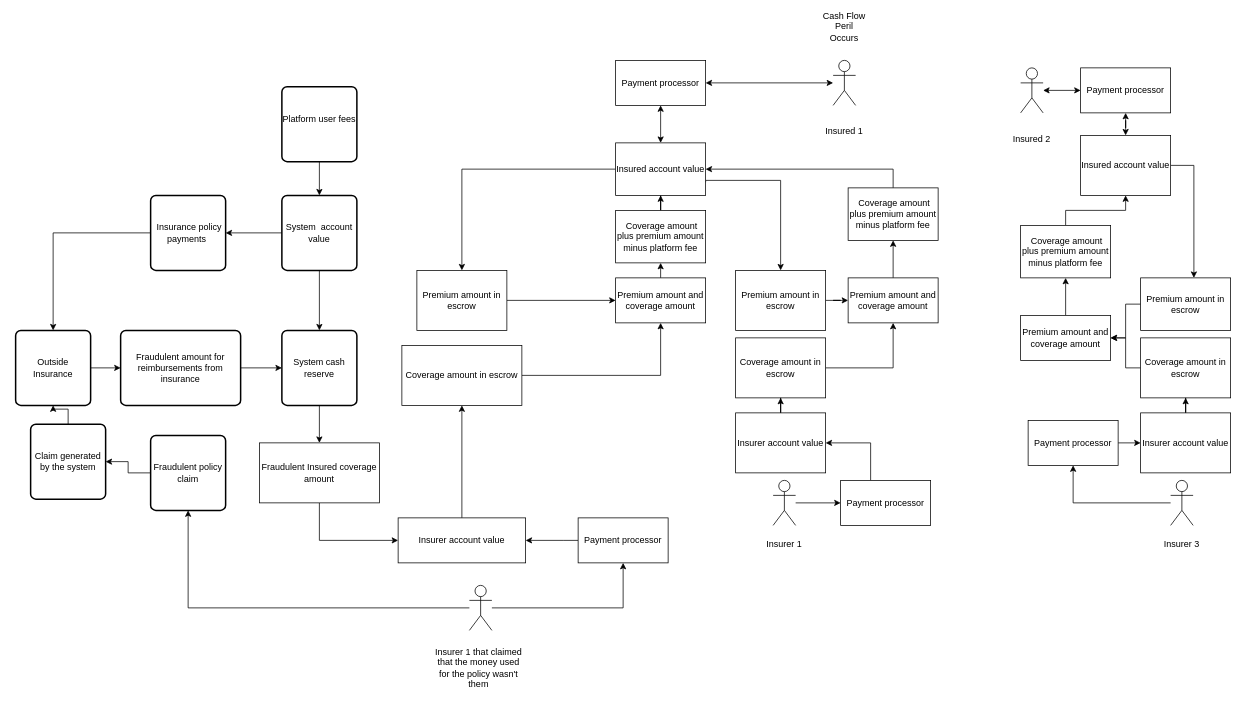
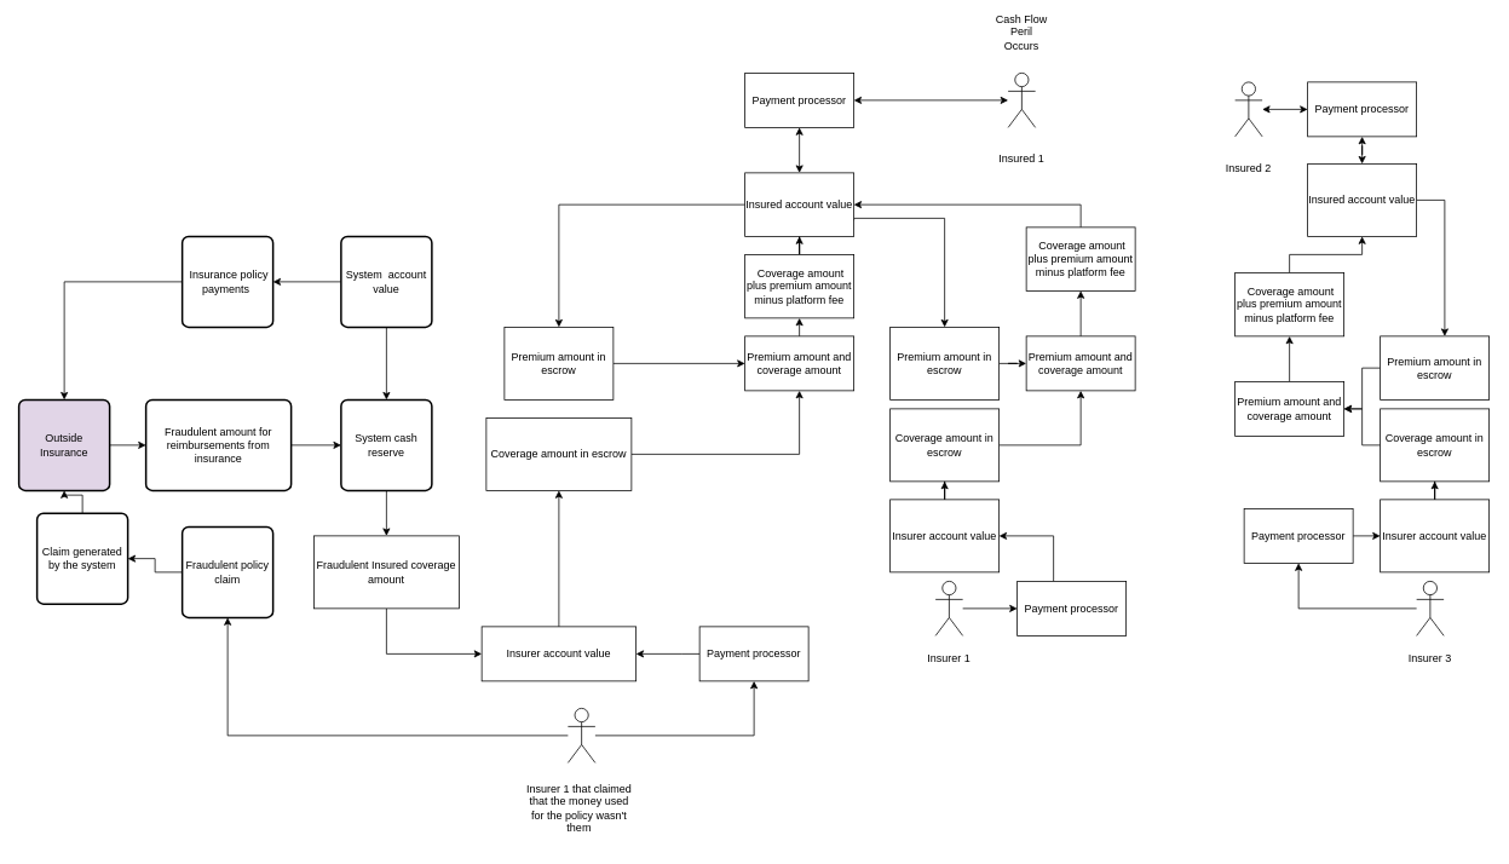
  <mxCell id="0" />
  <mxCell id="1" parent="0" />
  <mxCell id="2" style="edgeStyle=orthogonalEdgeStyle;rounded=0;orthogonalLoop=1;jettySize=auto;html=1;startArrow=classic;startFill=1;entryX=1;entryY=0.5;entryDx=0;entryDy=0;" edge="1" parent="1" source="3" target="60"><mxGeometry relative="1" as="geometry"><mxPoint x="1040" y="120" as="targetPoint" /></mxGeometry></mxCell>
  <mxCell id="3" value="Actor" style="shape=umlActor;verticalLabelPosition=bottom;verticalAlign=top;html=1;outlineConnect=0;noLabel=1;" vertex="1" parent="1"><mxGeometry x="1110" y="80" width="30" height="60" as="geometry" /></mxCell>
  <mxCell id="4" style="edgeStyle=orthogonalEdgeStyle;rounded=0;orthogonalLoop=1;jettySize=auto;html=1;" edge="1" parent="1" source="6" target="62"><mxGeometry relative="1" as="geometry" /></mxCell>
  <mxCell id="5" style="edgeStyle=orthogonalEdgeStyle;rounded=0;orthogonalLoop=1;jettySize=auto;html=1;entryX=0.5;entryY=1;entryDx=0;entryDy=0;" edge="1" parent="1" source="6" target="80"><mxGeometry relative="1" as="geometry" /></mxCell>
  <mxCell id="6" value="Actor" style="shape=umlActor;verticalLabelPosition=bottom;verticalAlign=top;html=1;outlineConnect=0;noLabel=1;" vertex="1" parent="1"><mxGeometry x="625" y="780" width="30" height="60" as="geometry" /></mxCell>
  <mxCell id="7" style="edgeStyle=orthogonalEdgeStyle;rounded=0;orthogonalLoop=1;jettySize=auto;html=1;entryX=0;entryY=0.5;entryDx=0;entryDy=0;" edge="1" parent="1" source="8" target="55"><mxGeometry relative="1" as="geometry" /></mxCell>
  <mxCell id="8" value="Actor" style="shape=umlActor;verticalLabelPosition=bottom;verticalAlign=top;html=1;outlineConnect=0;noLabel=1;" vertex="1" parent="1"><mxGeometry x="1030" y="640" width="30" height="60" as="geometry" /></mxCell>
  <mxCell id="9" style="edgeStyle=orthogonalEdgeStyle;rounded=0;orthogonalLoop=1;jettySize=auto;html=1;entryX=0.5;entryY=1;entryDx=0;entryDy=0;" edge="1" parent="1" source="10" target="57"><mxGeometry relative="1" as="geometry" /></mxCell>
  <mxCell id="10" value="Actor" style="shape=umlActor;verticalLabelPosition=bottom;verticalAlign=top;html=1;outlineConnect=0;noLabel=1;" vertex="1" parent="1"><mxGeometry x="1560" y="640" width="30" height="60" as="geometry" /></mxCell>
  <mxCell id="11" value="Actor" style="shape=umlActor;verticalLabelPosition=bottom;verticalAlign=top;html=1;outlineConnect=0;noLabel=1;" vertex="1" parent="1"><mxGeometry x="1360" y="90" width="30" height="60" as="geometry" /></mxCell>
  <mxCell id="12" style="edgeStyle=orthogonalEdgeStyle;rounded=0;orthogonalLoop=1;jettySize=auto;html=1;entryX=0.5;entryY=1;entryDx=0;entryDy=0;" edge="1" parent="1" source="13" target="15"><mxGeometry relative="1" as="geometry" /></mxCell>
  <mxCell id="13" value="Premium amount and coverage amount" style="rounded=0;whiteSpace=wrap;html=1;" vertex="1" parent="1"><mxGeometry x="1130" y="370" width="120" height="60" as="geometry" /></mxCell>
  <mxCell id="14" style="edgeStyle=orthogonalEdgeStyle;rounded=0;orthogonalLoop=1;jettySize=auto;html=1;entryX=1;entryY=0.5;entryDx=0;entryDy=0;exitX=0.5;exitY=0;exitDx=0;exitDy=0;" edge="1" parent="1" source="15" target="33"><mxGeometry relative="1" as="geometry" /></mxCell>
  <mxCell id="15" value="&amp;nbsp;Coverage amount plus premium amount minus platform fee" style="rounded=0;whiteSpace=wrap;html=1;" vertex="1" parent="1"><mxGeometry x="1130" y="250" width="120" height="70" as="geometry" /></mxCell>
  <mxCell id="16" style="edgeStyle=orthogonalEdgeStyle;rounded=0;orthogonalLoop=1;jettySize=auto;html=1;entryX=0.5;entryY=1;entryDx=0;entryDy=0;" edge="1" parent="1" source="17" target="19"><mxGeometry relative="1" as="geometry" /></mxCell>
  <mxCell id="17" value="Premium amount and coverage amount" style="rounded=0;whiteSpace=wrap;html=1;" vertex="1" parent="1"><mxGeometry x="1360" y="420" width="120" height="60" as="geometry" /></mxCell>
  <mxCell id="18" style="edgeStyle=orthogonalEdgeStyle;rounded=0;orthogonalLoop=1;jettySize=auto;html=1;entryX=0.5;entryY=1;entryDx=0;entryDy=0;" edge="1" parent="1" source="19" target="44"><mxGeometry relative="1" as="geometry"><mxPoint x="1420" y="270" as="targetPoint" /><Array as="points"><mxPoint x="1420" y="280" /><mxPoint x="1500" y="280" /></Array></mxGeometry></mxCell>
  <mxCell id="19" value="&amp;nbsp;Coverage amount plus premium amount minus platform fee" style="rounded=0;whiteSpace=wrap;html=1;" vertex="1" parent="1"><mxGeometry x="1360" y="300" width="120" height="70" as="geometry" /></mxCell>
  <mxCell id="20" style="edgeStyle=orthogonalEdgeStyle;rounded=0;orthogonalLoop=1;jettySize=auto;html=1;exitX=0.5;exitY=0;exitDx=0;exitDy=0;entryX=0.5;entryY=1;entryDx=0;entryDy=0;" edge="1" parent="1" source="21" target="23"><mxGeometry relative="1" as="geometry" /></mxCell>
  <mxCell id="21" value="Premium amount and coverage amount" style="rounded=0;whiteSpace=wrap;html=1;" vertex="1" parent="1"><mxGeometry x="820" y="370" width="120" height="60" as="geometry" /></mxCell>
  <mxCell id="22" style="edgeStyle=orthogonalEdgeStyle;rounded=0;orthogonalLoop=1;jettySize=auto;html=1;" edge="1" parent="1" source="23" target="33"><mxGeometry relative="1" as="geometry" /></mxCell>
  <mxCell id="23" value="&amp;nbsp;Coverage amount plus premium amount minus platform fee" style="rounded=0;whiteSpace=wrap;html=1;" vertex="1" parent="1"><mxGeometry x="820" y="280" width="120" height="70" as="geometry" /></mxCell>
  <mxCell id="24" value="Insured 2" style="text;html=1;strokeColor=none;fillColor=none;align=center;verticalAlign=middle;whiteSpace=wrap;rounded=0;" vertex="1" parent="1"><mxGeometry x="1345" y="170" width="60" height="30" as="geometry" /></mxCell>
  <mxCell id="25" value="Insurer 1" style="text;html=1;strokeColor=none;fillColor=none;align=center;verticalAlign=middle;whiteSpace=wrap;rounded=0;" vertex="1" parent="1"><mxGeometry x="1015" y="710" width="60" height="30" as="geometry" /></mxCell>
  <mxCell id="26" style="edgeStyle=orthogonalEdgeStyle;rounded=0;orthogonalLoop=1;jettySize=auto;html=1;entryX=0;entryY=0.5;entryDx=0;entryDy=0;" edge="1" parent="1" source="27" target="21"><mxGeometry relative="1" as="geometry" /></mxCell>
  <mxCell id="27" value="Premium amount in escrow" style="rounded=0;whiteSpace=wrap;html=1;" vertex="1" parent="1"><mxGeometry x="555" y="360" width="120" height="80" as="geometry" /></mxCell>
  <mxCell id="28" style="edgeStyle=orthogonalEdgeStyle;rounded=0;orthogonalLoop=1;jettySize=auto;html=1;entryX=0;entryY=0.5;entryDx=0;entryDy=0;exitX=0.5;exitY=1;exitDx=0;exitDy=0;" edge="1" parent="1" source="29" target="46"><mxGeometry relative="1" as="geometry"><mxPoint x="530" y="800" as="targetPoint" /></mxGeometry></mxCell>
  <mxCell id="29" value="Fraudulent Insured coverage amount" style="rounded=0;whiteSpace=wrap;html=1;" vertex="1" parent="1"><mxGeometry x="345" y="590" width="160" height="80" as="geometry" /></mxCell>
  <mxCell id="30" style="edgeStyle=orthogonalEdgeStyle;rounded=0;orthogonalLoop=1;jettySize=auto;html=1;" edge="1" parent="1" source="33" target="27"><mxGeometry relative="1" as="geometry" /></mxCell>
  <mxCell id="31" style="edgeStyle=orthogonalEdgeStyle;rounded=0;orthogonalLoop=1;jettySize=auto;html=1;exitX=1;exitY=0.75;exitDx=0;exitDy=0;" edge="1" parent="1" source="33" target="35"><mxGeometry relative="1" as="geometry"><Array as="points"><mxPoint x="940" y="240" /><mxPoint x="1040" y="240" /></Array></mxGeometry></mxCell>
  <mxCell id="32" style="edgeStyle=orthogonalEdgeStyle;rounded=0;orthogonalLoop=1;jettySize=auto;html=1;entryX=0.5;entryY=1;entryDx=0;entryDy=0;startArrow=classic;startFill=1;" edge="1" parent="1" source="33" target="60"><mxGeometry relative="1" as="geometry" /></mxCell>
  <mxCell id="33" value="Insured account value" style="rounded=0;whiteSpace=wrap;html=1;" vertex="1" parent="1"><mxGeometry x="820" y="190" width="120" height="70" as="geometry" /></mxCell>
  <mxCell id="34" style="edgeStyle=orthogonalEdgeStyle;rounded=0;orthogonalLoop=1;jettySize=auto;html=1;entryX=0;entryY=0.5;entryDx=0;entryDy=0;" edge="1" parent="1" source="35" target="13"><mxGeometry relative="1" as="geometry" /></mxCell>
  <mxCell id="35" value="Premium amount in escrow" style="rounded=0;whiteSpace=wrap;html=1;" vertex="1" parent="1"><mxGeometry x="980" y="360" width="120" height="80" as="geometry" /></mxCell>
  <mxCell id="36" style="edgeStyle=orthogonalEdgeStyle;rounded=0;orthogonalLoop=1;jettySize=auto;html=1;entryX=0.5;entryY=1;entryDx=0;entryDy=0;" edge="1" parent="1" source="37" target="13"><mxGeometry relative="1" as="geometry" /></mxCell>
  <mxCell id="37" value="Coverage amount in escrow" style="rounded=0;whiteSpace=wrap;html=1;" vertex="1" parent="1"><mxGeometry x="980" y="450" width="120" height="80" as="geometry" /></mxCell>
  <mxCell id="38" style="edgeStyle=orthogonalEdgeStyle;rounded=0;orthogonalLoop=1;jettySize=auto;html=1;entryX=1;entryY=0.5;entryDx=0;entryDy=0;" edge="1" parent="1" source="39" target="17"><mxGeometry relative="1" as="geometry" /></mxCell>
  <mxCell id="39" value="Premium amount in escrow" style="rounded=0;whiteSpace=wrap;html=1;" vertex="1" parent="1"><mxGeometry x="1520" y="370" width="120" height="70" as="geometry" /></mxCell>
  <mxCell id="40" style="edgeStyle=orthogonalEdgeStyle;rounded=0;orthogonalLoop=1;jettySize=auto;html=1;" edge="1" parent="1" source="41" target="17"><mxGeometry relative="1" as="geometry" /></mxCell>
  <mxCell id="41" value="Coverage amount in escrow" style="rounded=0;whiteSpace=wrap;html=1;" vertex="1" parent="1"><mxGeometry x="1520" y="450" width="120" height="80" as="geometry" /></mxCell>
  <mxCell id="42" style="edgeStyle=orthogonalEdgeStyle;rounded=0;orthogonalLoop=1;jettySize=auto;html=1;exitX=1;exitY=0.5;exitDx=0;exitDy=0;entryX=0.592;entryY=0;entryDx=0;entryDy=0;entryPerimeter=0;" edge="1" parent="1" source="44" target="39"><mxGeometry relative="1" as="geometry" /></mxCell>
  <mxCell id="43" style="edgeStyle=orthogonalEdgeStyle;rounded=0;orthogonalLoop=1;jettySize=auto;html=1;entryX=0.5;entryY=1;entryDx=0;entryDy=0;startArrow=classic;startFill=1;" edge="1" parent="1" source="44" target="59"><mxGeometry relative="1" as="geometry" /></mxCell>
  <mxCell id="44" value="Insured account value" style="rounded=0;whiteSpace=wrap;html=1;" vertex="1" parent="1"><mxGeometry x="1440" y="180" width="120" height="80" as="geometry" /></mxCell>
  <mxCell id="45" style="edgeStyle=orthogonalEdgeStyle;rounded=0;orthogonalLoop=1;jettySize=auto;html=1;entryX=0.5;entryY=1;entryDx=0;entryDy=0;" edge="1" parent="1" source="46" target="82"><mxGeometry relative="1" as="geometry" /></mxCell>
  <mxCell id="46" value="Insurer account value" style="rounded=0;whiteSpace=wrap;html=1;" vertex="1" parent="1"><mxGeometry x="530" y="690" width="170" height="60" as="geometry" /></mxCell>
  <mxCell id="47" style="edgeStyle=orthogonalEdgeStyle;rounded=0;orthogonalLoop=1;jettySize=auto;html=1;" edge="1" parent="1" source="48" target="37"><mxGeometry relative="1" as="geometry" /></mxCell>
  <mxCell id="48" value="Insurer account value" style="rounded=0;whiteSpace=wrap;html=1;" vertex="1" parent="1"><mxGeometry x="980" y="550" width="120" height="80" as="geometry" /></mxCell>
  <mxCell id="49" style="edgeStyle=orthogonalEdgeStyle;rounded=0;orthogonalLoop=1;jettySize=auto;html=1;entryX=0.5;entryY=1;entryDx=0;entryDy=0;" edge="1" parent="1" source="50" target="41"><mxGeometry relative="1" as="geometry" /></mxCell>
  <mxCell id="50" value="Insurer account value" style="rounded=0;whiteSpace=wrap;html=1;" vertex="1" parent="1"><mxGeometry x="1520" y="550" width="120" height="80" as="geometry" /></mxCell>
  <mxCell id="51" value="Insurer 3" style="text;html=1;strokeColor=none;fillColor=none;align=center;verticalAlign=middle;whiteSpace=wrap;rounded=0;" vertex="1" parent="1"><mxGeometry x="1545" y="710" width="60" height="30" as="geometry" /></mxCell>
  <mxCell id="52" value="Insured 1" style="text;html=1;strokeColor=none;fillColor=none;align=center;verticalAlign=middle;whiteSpace=wrap;rounded=0;" vertex="1" parent="1"><mxGeometry x="1095" y="160" width="60" height="30" as="geometry" /></mxCell>
  <mxCell id="53" value="Insurer 1 that claimed that the money used for the policy wasn't them" style="text;html=1;strokeColor=none;fillColor=none;align=center;verticalAlign=middle;whiteSpace=wrap;rounded=0;" vertex="1" parent="1"><mxGeometry x="575" y="850" width="125" height="80" as="geometry" /></mxCell>
  <mxCell id="54" style="edgeStyle=orthogonalEdgeStyle;rounded=0;orthogonalLoop=1;jettySize=auto;html=1;entryX=1;entryY=0.5;entryDx=0;entryDy=0;" edge="1" parent="1" source="55" target="48"><mxGeometry relative="1" as="geometry"><Array as="points"><mxPoint x="1160" y="590" /></Array></mxGeometry></mxCell>
  <mxCell id="55" value="Payment processor" style="rounded=0;whiteSpace=wrap;html=1;" vertex="1" parent="1"><mxGeometry x="1120" y="640" width="120" height="60" as="geometry" /></mxCell>
  <mxCell id="56" style="edgeStyle=orthogonalEdgeStyle;rounded=0;orthogonalLoop=1;jettySize=auto;html=1;exitX=1;exitY=0.5;exitDx=0;exitDy=0;entryX=0;entryY=0.5;entryDx=0;entryDy=0;" edge="1" parent="1" source="57" target="50"><mxGeometry relative="1" as="geometry" /></mxCell>
  <mxCell id="57" value="Payment processor" style="rounded=0;whiteSpace=wrap;html=1;" vertex="1" parent="1"><mxGeometry x="1370" y="560" width="120" height="60" as="geometry" /></mxCell>
  <mxCell id="58" style="edgeStyle=orthogonalEdgeStyle;rounded=0;orthogonalLoop=1;jettySize=auto;html=1;startArrow=classic;startFill=1;" edge="1" parent="1" source="59" target="11"><mxGeometry relative="1" as="geometry" /></mxCell>
  <mxCell id="59" value="Payment processor" style="rounded=0;whiteSpace=wrap;html=1;" vertex="1" parent="1"><mxGeometry x="1440" y="90" width="120" height="60" as="geometry" /></mxCell>
  <mxCell id="60" value="Payment processor" style="rounded=0;whiteSpace=wrap;html=1;" vertex="1" parent="1"><mxGeometry x="820" y="80" width="120" height="60" as="geometry" /></mxCell>
  <mxCell id="61" style="edgeStyle=orthogonalEdgeStyle;rounded=0;orthogonalLoop=1;jettySize=auto;html=1;entryX=1;entryY=0.5;entryDx=0;entryDy=0;" edge="1" parent="1" source="62" target="46"><mxGeometry relative="1" as="geometry"><Array as="points"><mxPoint x="750" y="720" /><mxPoint x="750" y="720" /></Array></mxGeometry></mxCell>
  <mxCell id="62" value="Payment processor" style="rounded=0;whiteSpace=wrap;html=1;" vertex="1" parent="1"><mxGeometry y="690" width="120" height="60" as="geometry" x="770" /></mxCell>
  <mxCell id="63" style="edgeStyle=orthogonalEdgeStyle;rounded=0;orthogonalLoop=1;jettySize=auto;html=1;entryX=0;entryY=0.5;entryDx=0;entryDy=0;startArrow=none;startFill=0;" edge="1" parent="1" source="64" target="66"><mxGeometry relative="1" as="geometry" /></mxCell>
  <mxCell id="64" value="Fraudulent amount for reimbursements from insurance" style="rounded=1;whiteSpace=wrap;html=1;absoluteArcSize=1;arcSize=14;strokeWidth=2;" vertex="1" parent="1"><mxGeometry x="160" y="440" width="160" height="100" as="geometry" /></mxCell>
  <mxCell id="65" style="edgeStyle=orthogonalEdgeStyle;rounded=0;orthogonalLoop=1;jettySize=auto;html=1;entryX=0.5;entryY=0;entryDx=0;entryDy=0;startArrow=none;startFill=0;" edge="1" parent="1" source="66" target="29"><mxGeometry relative="1" as="geometry" /></mxCell>
  <mxCell id="66" value="System cash reserve" style="rounded=1;whiteSpace=wrap;html=1;absoluteArcSize=1;arcSize=14;strokeWidth=2;" vertex="1" parent="1"><mxGeometry x="375" y="440" width="100" height="100" as="geometry" /></mxCell>
  <mxCell id="67" value="Cash Flow Peril Occurs" style="text;html=1;strokeColor=none;fillColor=none;align=center;verticalAlign=middle;whiteSpace=wrap;rounded=0;" vertex="1" parent="1"><mxGeometry x="1095" y="20" width="60" height="30" as="geometry" /></mxCell>
  <mxCell id="68" style="edgeStyle=orthogonalEdgeStyle;rounded=0;orthogonalLoop=1;jettySize=auto;html=1;startArrow=none;startFill=0;exitX=0.5;exitY=1;exitDx=0;exitDy=0;" edge="1" parent="1" source="72" target="66"><mxGeometry relative="1" as="geometry"><mxPoint x="390" y="360" as="sourcePoint" /></mxGeometry></mxCell>
  <mxCell id="69" style="edgeStyle=orthogonalEdgeStyle;rounded=0;orthogonalLoop=1;jettySize=auto;html=1;entryX=0.5;entryY=0;entryDx=0;entryDy=0;startArrow=none;startFill=0;" edge="1" parent="1" source="70" target="76"><mxGeometry relative="1" as="geometry" /></mxCell>
  <mxCell id="70" value="&amp;nbsp;Insurance policy payments&amp;nbsp;" style="rounded=1;whiteSpace=wrap;html=1;absoluteArcSize=1;arcSize=14;strokeWidth=2;" vertex="1" parent="1"><mxGeometry x="200" y="260" width="100" height="100" as="geometry" /></mxCell>
  <mxCell id="71" style="edgeStyle=orthogonalEdgeStyle;rounded=0;orthogonalLoop=1;jettySize=auto;html=1;entryX=1;entryY=0.5;entryDx=0;entryDy=0;startArrow=none;startFill=0;" edge="1" parent="1" source="72" target="70"><mxGeometry relative="1" as="geometry" /></mxCell>
  <mxCell id="72" value="System &amp;nbsp;account value" style="rounded=1;whiteSpace=wrap;html=1;absoluteArcSize=1;arcSize=14;strokeWidth=2;" vertex="1" parent="1"><mxGeometry x="375" y="260" width="100" height="100" as="geometry" /></mxCell>
- <mxCell id="73" style="edgeStyle=orthogonalEdgeStyle;rounded=0;orthogonalLoop=1;jettySize=auto;html=1;entryX=0.5;entryY=0;entryDx=0;entryDy=0;startArrow=none;startFill=0;" edge="1" parent="1" source="74" target="72"><mxGeometry relative="1" as="geometry" /></mxCell>
- <mxCell id="74" value="Platform user fees &amp;nbsp;" style="rounded=1;whiteSpace=wrap;html=1;absoluteArcSize=1;arcSize=14;strokeWidth=2;" vertex="1" parent="1"><mxGeometry x="375" y="115" width="100" height="100" as="geometry" /></mxCell>
  <mxCell id="75" style="edgeStyle=orthogonalEdgeStyle;rounded=0;orthogonalLoop=1;jettySize=auto;html=1;entryX=0;entryY=0.5;entryDx=0;entryDy=0;startArrow=none;startFill=0;" edge="1" parent="1" source="76" target="64"><mxGeometry relative="1" as="geometry" /></mxCell>
- <mxCell id="76" value="Outside &lt;br&gt;Insurance" style="rounded=1;whiteSpace=wrap;html=1;absoluteArcSize=1;arcSize=14;strokeWidth=2;" vertex="1" parent="1"><mxGeometry x="20" y="440" width="100" height="100" as="geometry" /></mxCell>
+ <mxCell id="76" value="Outside &lt;br&gt;Insurance" style="rounded=1;whiteSpace=wrap;html=1;absoluteArcSize=1;arcSize=14;strokeWidth=2;fillColor=#e1d5e7;" vertex="1" parent="1"><mxGeometry x="20" y="440" width="100" height="100" as="geometry" /></mxCell>
  <mxCell id="77" value="" style="edgeStyle=orthogonalEdgeStyle;rounded=0;orthogonalLoop=1;jettySize=auto;html=1;startArrow=none;startFill=0;" edge="1" parent="1" source="78" target="76"><mxGeometry relative="1" as="geometry" /></mxCell>
  <mxCell id="78" value="Claim generated by the system" style="rounded=1;whiteSpace=wrap;html=1;absoluteArcSize=1;arcSize=14;strokeWidth=2;" vertex="1" parent="1"><mxGeometry x="40" y="565" width="100" height="100" as="geometry" /></mxCell>
  <mxCell id="79" style="edgeStyle=orthogonalEdgeStyle;rounded=0;orthogonalLoop=1;jettySize=auto;html=1;entryX=1;entryY=0.5;entryDx=0;entryDy=0;startArrow=none;startFill=0;" edge="1" parent="1" source="80" target="78"><mxGeometry relative="1" as="geometry" /></mxCell>
  <mxCell id="80" value="Fraudulent policy claim" style="rounded=1;whiteSpace=wrap;html=1;absoluteArcSize=1;arcSize=14;strokeWidth=2;" vertex="1" parent="1"><mxGeometry x="200" y="580" width="100" height="100" as="geometry" /></mxCell>
  <mxCell id="81" style="edgeStyle=orthogonalEdgeStyle;rounded=0;orthogonalLoop=1;jettySize=auto;html=1;entryX=0.5;entryY=1;entryDx=0;entryDy=0;" edge="1" parent="1" source="82" target="21"><mxGeometry relative="1" as="geometry" /></mxCell>
  <mxCell id="82" value="Coverage amount in escrow" style="rounded=0;whiteSpace=wrap;html=1;" vertex="1" parent="1"><mxGeometry x="535" y="460" width="160" height="80" as="geometry" /></mxCell>
